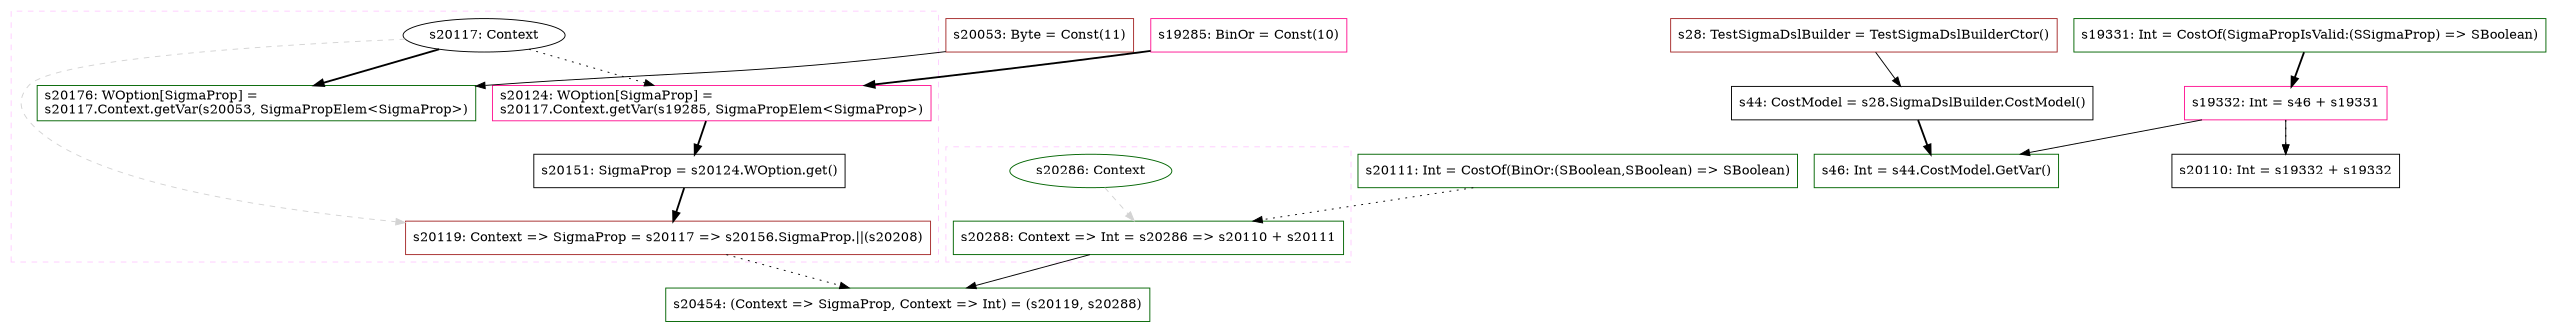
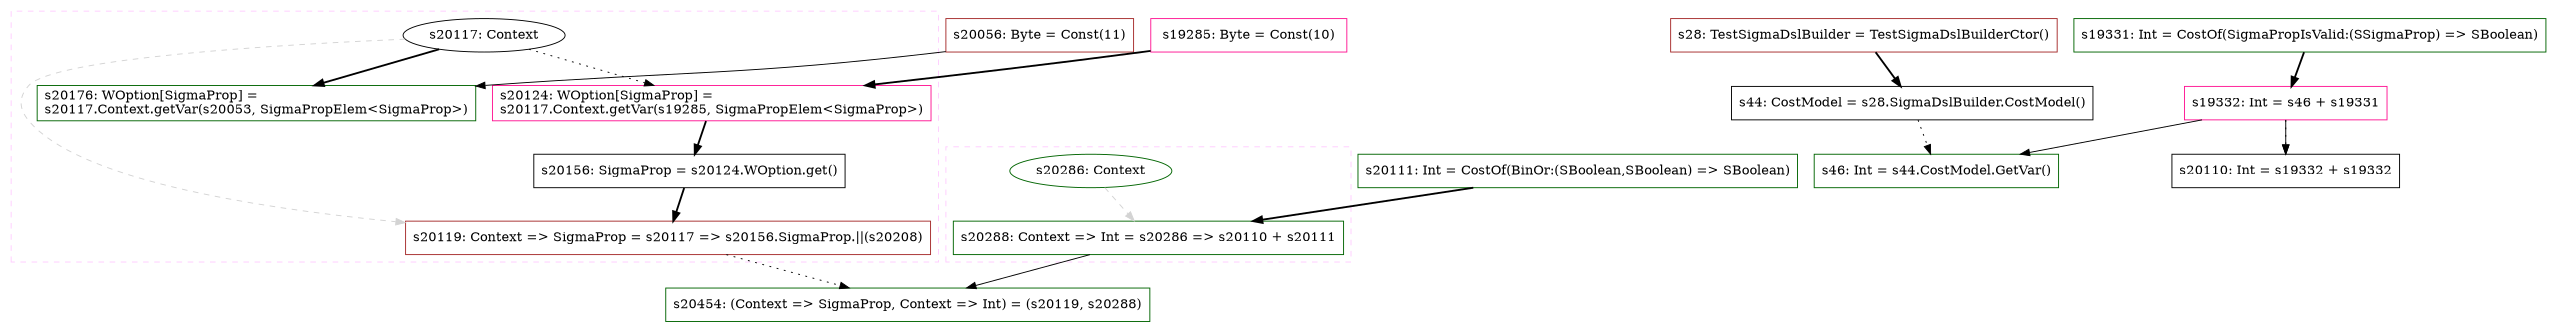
  digraph {
    concentrate=true
    node [color=darkgreen fillcolor=white shape=box style=filled]
    edge [style=dotted]
    n1 [color=black label="s20117: Context" shape=oval]
    n2 [color=brown label="s20119: Context => SigmaProp = s20117 => s20156.SigmaProp.||(s20208)"]
    n3 [color=deeppink label="s20124: WOption[SigmaProp] =\ls20117.Context.getVar(s19285, SigmaPropElem<SigmaProp>)\l"]
-   n4 [color=black label="s20151: SigmaProp = s20124.WOption.get()"]
+   n4 [color=black label="s20156: SigmaProp = s20124.WOption.get()"]
    n5 [label="s20176: WOption[SigmaProp] =\ls20117.Context.getVar(s20053, SigmaPropElem<SigmaProp>)\l"]
    n6 [label="s20286: Context" shape=oval]
    n7 [label="s20288: Context => Int = s20286 => s20110 + s20111"]
    n8 [label="s20454: (Context => SigmaProp, Context => Int) = (s20119, s20288)"]
-   n9 [color=brown label="s20053: Byte = Const(11)"]
-   n10 [color=deeppink label="s19285: BinOr = Const(10)"]
+   n9 [color=brown label="s20056: Byte = Const(11)"]
+   n10 [color=deeppink label="s19285: Byte = Const(10)"]
    n11 [color=brown label="s28: TestSigmaDslBuilder = TestSigmaDslBuilderCtor()"]
    n12 [color=black label="s44: CostModel = s28.SigmaDslBuilder.CostModel()"]
    n13 [label="s46: Int = s44.CostModel.GetVar()"]
    n14 [color=deeppink label="s19332: Int = s46 + s19331"]
    n15 [color=black label="s20110: Int = s19332 + s19332"]
    n16 [label="s19331: Int = CostOf(SigmaPropIsValid:(SSigmaProp) => SBoolean)"]
    n17 [label="s20111: Int = CostOf(BinOr:(SBoolean,SBoolean) => SBoolean)"]
    subgraph cluster_1 {
      color="#FFCCFF"
      style=dashed
      n3
      n4
      n5
      subgraph sub_2 {
        color="#FFCCFF"
        rank=source
        style=dashed
        n1
      }
      subgraph sub_3 {
        color="#FFCCFF"
        rank=sink
        style=dashed
        n2
      }
    }
    subgraph cluster_4 {
      color="#FFCCFF"
      style=dashed
      subgraph sub_5 {
        color="#FFCCFF"
        rank=source
        style=dashed
        n6
      }
      subgraph sub_6 {
        color="#FFCCFF"
        rank=sink
        style=dashed
        n7
      }
    }
    n1 -> n2 [color=lightgray style=dashed weight=0]
    n1 -> n3
    n1 -> n5 [style=bold]
    n2 -> n8
    n3 -> n4 [style=bold]
    n4 -> n2 [style=bold]
    n6 -> n7 [color=lightgray style=dashed weight=0]
    n7 -> n8 [style=solid]
    n9 -> n5 [style=solid]
    n10 -> n3 [style=bold]
-   n11 -> n12 [style=solid]
-   n12 -> n13 [style=bold]
+   n11 -> n12 [style=bold]
+   n12 -> n13
    n14 -> n13 [style=solid]
    n14 -> n15
    n14 -> n15 [style=solid]
    n16 -> n14 [style=bold]
-   n17 -> n7
+   n17 -> n7 [style=bold]
  }
